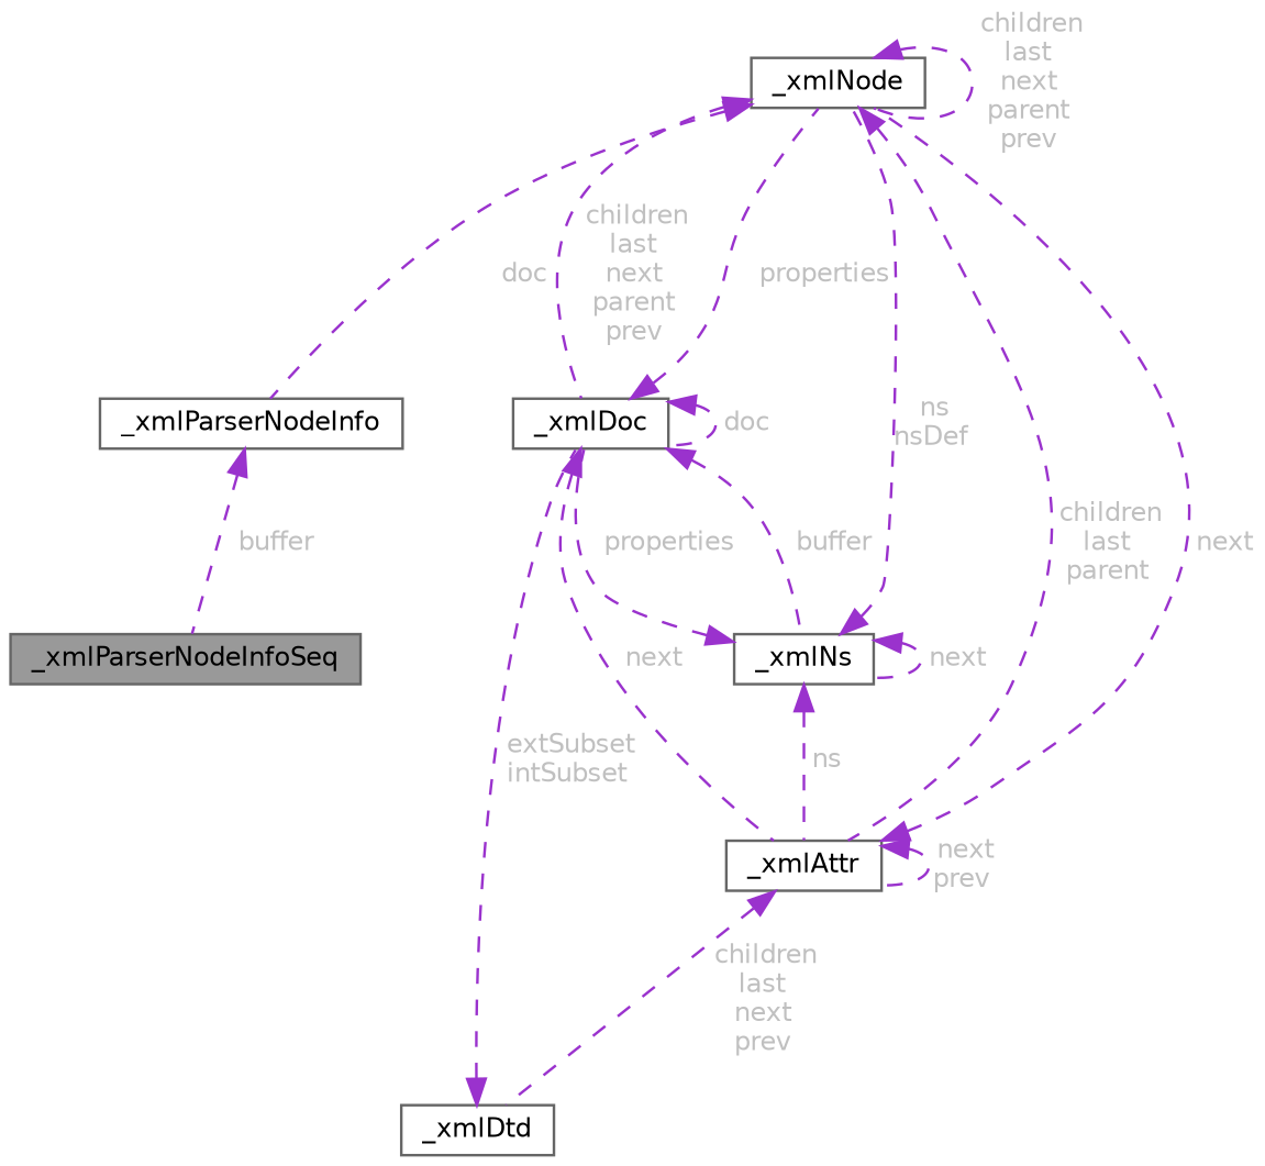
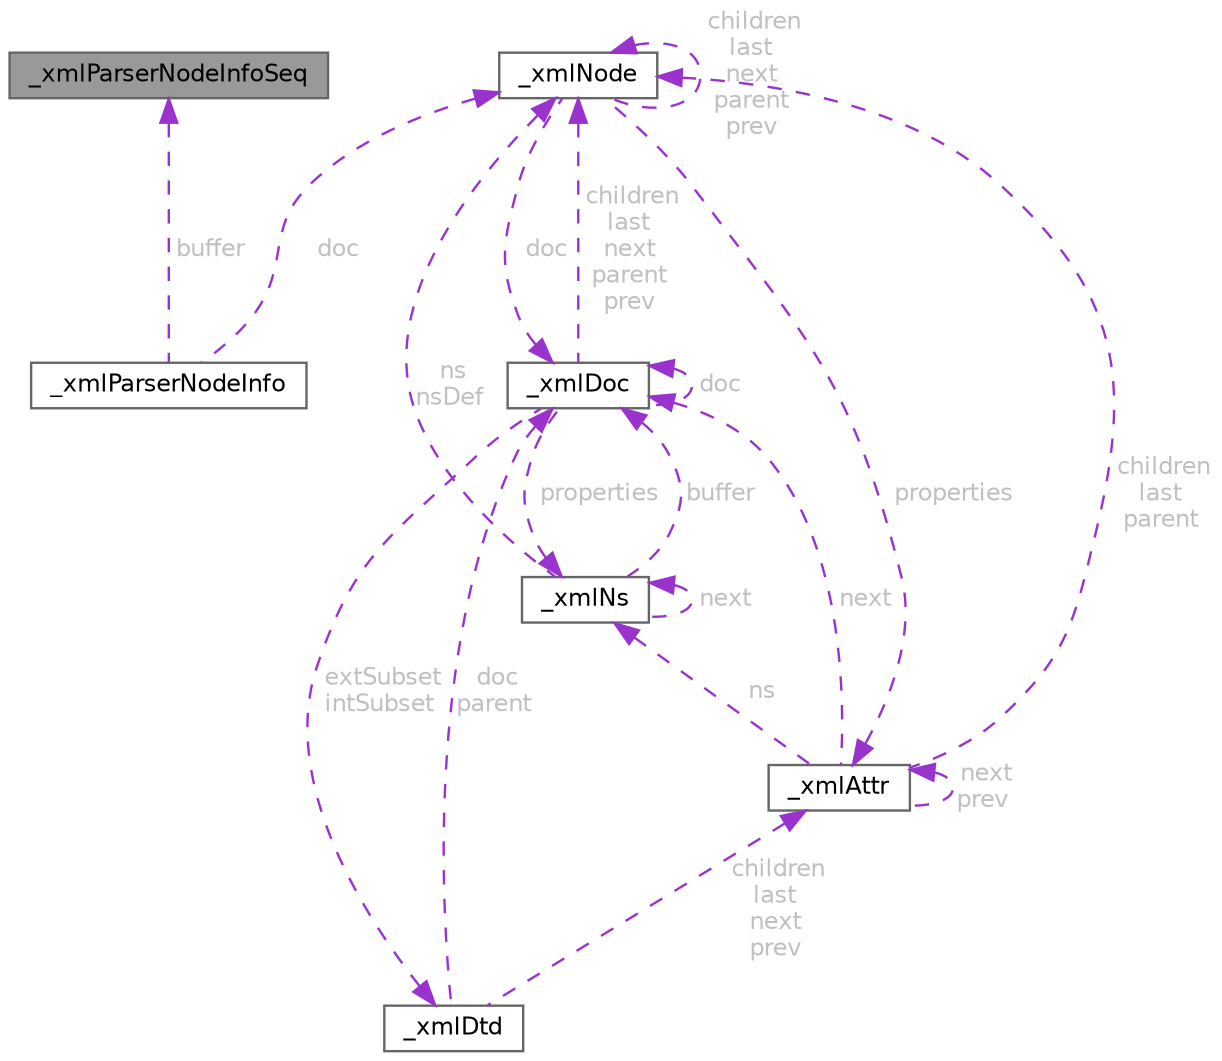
  digraph {
    node [color=gray40 fillcolor=white fontname=Helvetica fontsize=10 shape=box style=filled]
    edge [color=darkorchid3 dir=back fontcolor=grey fontname=Helvetica fontsize=10 labelfontname=Helvetica labelfontsize=10 style=dashed]
    n1 [fillcolor=grey60 fontcolor=black height=0.2 label=_xmlParserNodeInfoSeq width=0.4]
    n2 [height=0.2 label=_xmlParserNodeInfo width=0.4]
    n3 [height=0.2 label=_xmlNode width=0.4]
    n4 [height=0.2 label=_xmlDoc width=0.4]
    n5 [height=0.2 label=_xmlAttr width=0.4]
    n6 [height=0.2 label=_xmlDtd width=0.4]
    n7 [height=0.2 label=_xmlNs width=0.4]
-   n2 -> n1 [label=" buffer"]
+   n1 -> n2 [label=" buffer"]
    n3 -> n2 [label=" doc"]
    n3 -> n3 [label=" children\nlast\nnext\nparent\nprev"]
    n3 -> n4 [label=" children\nlast\nnext\nparent\nprev"]
    n3 -> n5 [label=" children\nlast\nparent"]
-   n4 -> n3 [label=" properties"]
+   n4 -> n3 [label=" doc"]
    n4 -> n4 [label=" doc"]
    n4 -> n5 [label=" next"]
+   n4 -> n6 [label=" doc\nparent"]
    n4 -> n7 [label=" buffer"]
-   n5 -> n3 [label=" next"]
+   n5 -> n3 [label=" properties"]
    n5 -> n5 [label=" next\nprev"]
    n5 -> n6 [label=" children\nlast\nnext\nprev"]
    n6 -> n4 [label=" extSubset\nintSubset"]
-   n7 -> n3 [label=" ns\nnsDef"]
+   n3 -> n7 [label=" ns\nnsDef"]
    n7 -> n4 [label=" properties"]
    n7 -> n5 [label=" ns"]
    n7 -> n7 [label=" next"]
  }
